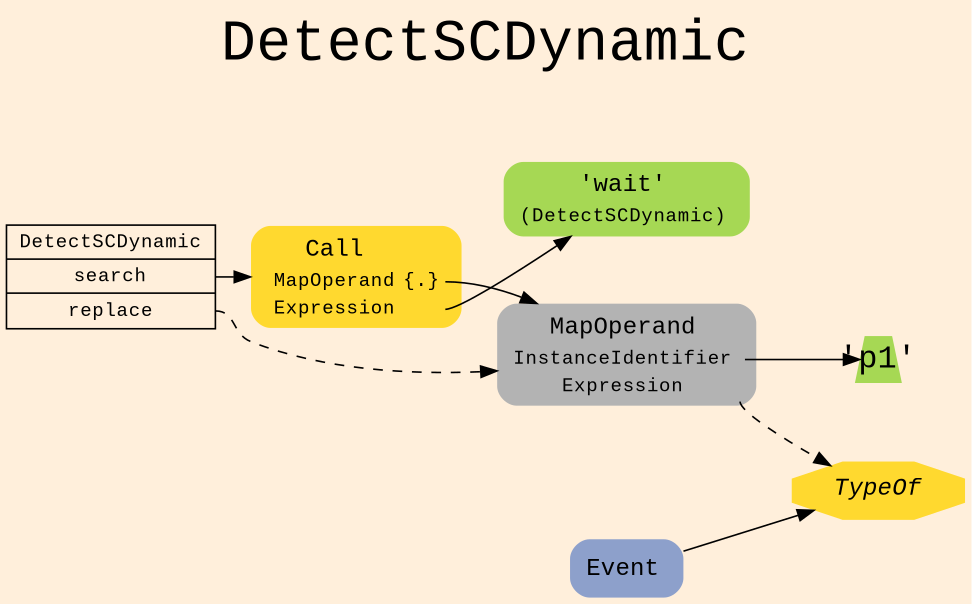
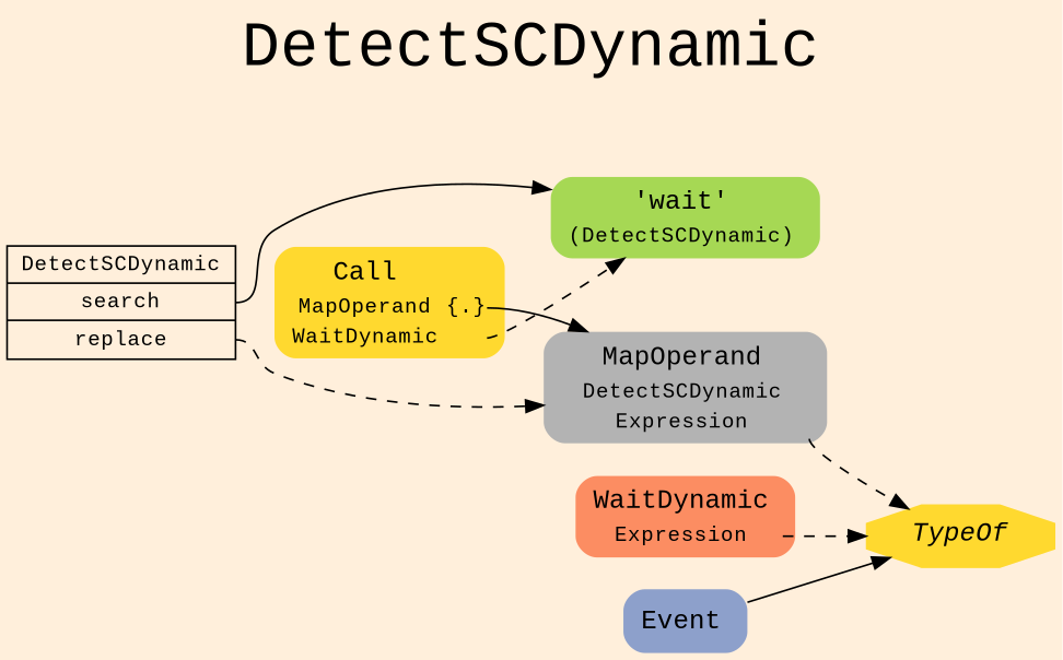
  digraph {
    bgcolor=antiquewhite1
    color=black
    fontcolor=black
    fontname="Liberation Mono"
    fontsize=36
    label=DetectSCDynamic
    labelloc=t
    rankdir=LR
    ranksep=0.3
    node [fillcolor="/set28/6" fontname="Liberation Mono" fontsize=12 shape=plaintext style="rounded,filled"]
    edge [color=black fontcolor=black fontname="Liberation Mono" tailport=port0]
    n1 [color=black fillcolor=antiquewhite1 fontcolor=black label="<fixed> DetectSCDynamic | <port0> search | <port1> replace" shape=record style=filled]
-   n2 [label=<<TABLE BORDER="0" CELLBORDER="0" CELLSPACING="0">      <TR><TD><FONT POINT-SIZE="15.0">Call</FONT></TD><TD></TD></TR>      <TR><TD>MapOperand</TD><TD PORT="port0">{.}</TD></TR>      <TR><TD>Expression</TD><TD PORT="port1"></TD></TR>     </TABLE>>]
-   n3 [fillcolor="/set28/8" label=<<TABLE BORDER="0" CELLBORDER="0" CELLSPACING="0">      <TR><TD><FONT POINT-SIZE="15.0">MapOperand</FONT></TD><TD></TD></TR>      <TR><TD>InstanceIdentifier</TD><TD PORT="port0"></TD></TR>      <TR><TD>Expression</TD><TD PORT="port1"></TD></TR>     </TABLE>>]
+   n2 [label=<<TABLE BORDER="0" CELLBORDER="0" CELLSPACING="0">      <TR><TD><FONT POINT-SIZE="15.0">Call</FONT></TD><TD></TD></TR>      <TR><TD>MapOperand</TD><TD PORT="port0">{.}</TD></TR>      <TR><TD>WaitDynamic</TD><TD PORT="port1"></TD></TR>     </TABLE>>]
+   n3 [fillcolor="/set28/8" label=<<TABLE BORDER="0" CELLBORDER="0" CELLSPACING="0">      <TR><TD><FONT POINT-SIZE="15.0">MapOperand</FONT></TD><TD></TD></TR>      <TR><TD>DetectSCDynamic</TD><TD PORT="port0"></TD></TR>      <TR><TD>Expression</TD><TD PORT="port1"></TD></TR>     </TABLE>>]
    n4 [fillcolor="/set28/5" label=<<TABLE BORDER="0" CELLBORDER="0" CELLSPACING="0">      <TR><TD><FONT POINT-SIZE="15.0">'wait'</FONT></TD><TD></TD></TR>      <TR><TD>(DetectSCDynamic)</TD><TD PORT="port0"></TD></TR>     </TABLE>>]
+   n5 [fillcolor="/set28/2" label=<<TABLE BORDER="0" CELLBORDER="0" CELLSPACING="0">      <TR><TD><FONT POINT-SIZE="15.0">WaitDynamic</FONT></TD><TD></TD></TR>      <TR><TD>Expression</TD><TD PORT="port0"></TD></TR>     </TABLE>>]
    n6 [fontsize=15 label=<<I>TypeOf</I>> penwidth=0.0 shape=octagon style=filled]
-   n7 [fillcolor="/set28/5" fixedsize=true fontsize=20 height=0.4 label=<'p1'> penwidth=0.0 shape=trapezium style=filled width=0.4]
    n8 [fillcolor="/set28/3" label=<<TABLE BORDER="0" CELLBORDER="0" CELLSPACING="0">      <TR><TD><FONT POINT-SIZE="15.0">Event</FONT></TD><TD></TD></TR>     </TABLE>>]
-   n1 -> n2
+   n1 -> n4
    n1 -> n3 [style=dashed tailport=port1]
    n2 -> n3
-   n2 -> n4 [tailport=port1]
+   n2 -> n4 [tailport=port1 style=dashed]
    n3 -> n6 [style=dashed tailport=port1]
-   n3 -> n7
+   n5 -> n6 [style=dashed]
    n8 -> n6
  }
